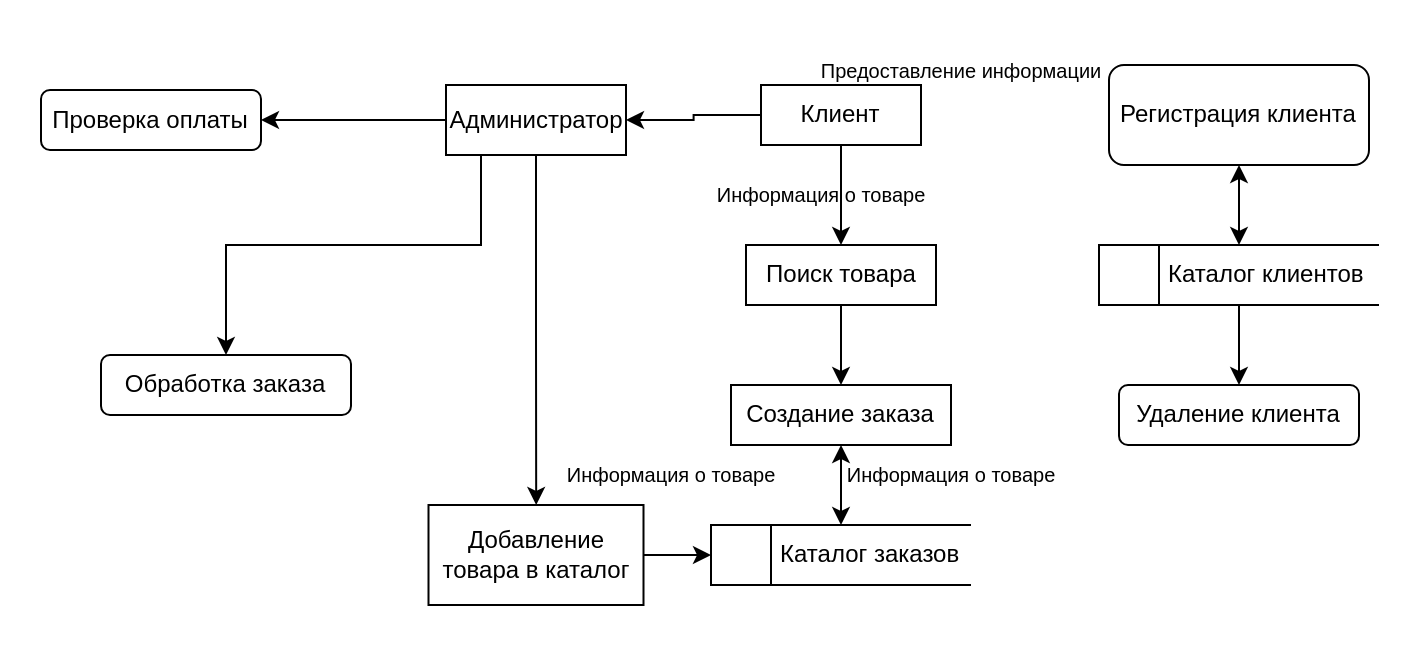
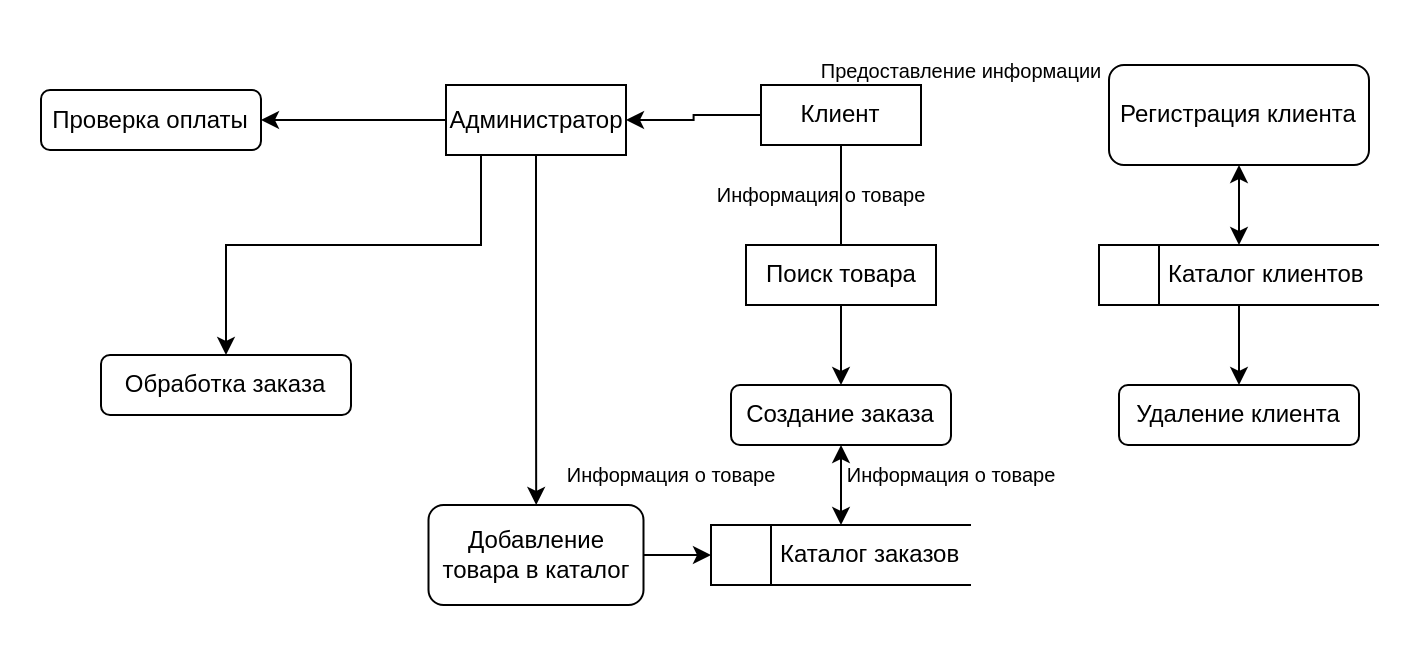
  <mxCell id="0" />
  <mxCell id="1" parent="0" />
- <mxCell id="2" style="edgeStyle=orthogonalEdgeStyle;rounded=0;orthogonalLoop=1;jettySize=auto;html=1;entryX=0.5;entryY=0;entryDx=0;entryDy=0;" edge="1" parent="1" source="4" target="7"><mxGeometry relative="1" as="geometry"><mxPoint x="420" y="102" as="targetPoint" /></mxGeometry></mxCell>
+ <mxCell id="2" style="edgeStyle=orthogonalEdgeStyle;rounded=0;orthogonalLoop=1;jettySize=auto;html=1;entryX=0.5;entryY=0;entryDx=0;entryDy=0;endArrow=none;" edge="1" parent="1" source="4" target="7"><mxGeometry relative="1" as="geometry"><mxPoint x="420" y="102" as="targetPoint" /></mxGeometry></mxCell>
  <mxCell id="3" style="edgeStyle=orthogonalEdgeStyle;rounded=0;orthogonalLoop=1;jettySize=auto;html=1;" edge="1" parent="1" source="4" target="18"><mxGeometry relative="1" as="geometry" /></mxCell>
  <mxCell id="4" value="Клиент" style="shape=rectangle;whiteSpace=wrap;" parent="1" vertex="1"><mxGeometry x="380" y="42" width="80" height="30" as="geometry" /></mxCell>
  <mxCell id="5" value="&amp;nbsp; &amp;nbsp; &amp;nbsp; &amp;nbsp; &amp;nbsp;Каталог заказов" style="html=1;dashed=0;whiteSpace=wrap;shape=mxgraph.dfd.dataStoreID;align=left;spacingLeft=3;points=[[0,0],[0.5,0],[1,0],[0,0.5],[1,0.5],[0,1],[0.5,1],[1,1]];" vertex="1" parent="1"><mxGeometry x="355" y="262" width="130" height="30" as="geometry" /></mxCell>
  <mxCell id="6" style="edgeStyle=orthogonalEdgeStyle;rounded=0;orthogonalLoop=1;jettySize=auto;html=1;exitX=0.5;exitY=1;exitDx=0;exitDy=0;" edge="1" parent="1" source="7" target="12"><mxGeometry relative="1" as="geometry" /></mxCell>
  <mxCell id="7" value="Поиск товара" style="whiteSpace=wrap;html=1;rounded=0;" vertex="1" parent="1"><mxGeometry x="372.5" y="122" width="95" height="30" as="geometry" /></mxCell>
  <mxCell id="8" value="Регистрация клиента" style="rounded=1;whiteSpace=wrap;html=1;" vertex="1" parent="1"><mxGeometry x="554" y="32" width="130" height="50" as="geometry" /></mxCell>
  <mxCell id="9" style="edgeStyle=orthogonalEdgeStyle;rounded=0;orthogonalLoop=1;jettySize=auto;html=1;exitX=0.5;exitY=1;exitDx=0;exitDy=0;" edge="1" parent="1" source="10" target="11"><mxGeometry relative="1" as="geometry" /></mxCell>
  <mxCell id="10" value="&amp;nbsp; &amp;nbsp; &amp;nbsp; &amp;nbsp; &amp;nbsp;Каталог клиентов" style="html=1;dashed=0;whiteSpace=wrap;shape=mxgraph.dfd.dataStoreID;align=left;spacingLeft=3;points=[[0,0],[0.5,0],[1,0],[0,0.5],[1,0.5],[0,1],[0.5,1],[1,1]];" vertex="1" parent="1"><mxGeometry x="549" y="122" width="140" height="30" as="geometry" /></mxCell>
  <mxCell id="11" value="Удаление клиента" style="rounded=1;whiteSpace=wrap;html=1;" vertex="1" parent="1"><mxGeometry x="559" y="192" width="120" height="30" as="geometry" /></mxCell>
- <mxCell id="12" value="Создание заказа" style="whiteSpace=wrap;html=1;rounded=0;" vertex="1" parent="1"><mxGeometry x="365" y="192" width="110" height="30" as="geometry" /></mxCell>
+ <mxCell id="12" value="Создание заказа" style="rounded=1;whiteSpace=wrap;html=1;" vertex="1" parent="1"><mxGeometry x="365" y="192" width="110" height="30" as="geometry" /></mxCell>
  <mxCell id="13" value="" style="endArrow=classic;startArrow=classic;html=1;rounded=0;entryX=0.5;entryY=1;entryDx=0;entryDy=0;" edge="1" parent="1" source="5" target="12"><mxGeometry width="50" height="50" relative="1" as="geometry"><mxPoint x="600" y="262" as="sourcePoint" /><mxPoint x="650" y="212" as="targetPoint" /></mxGeometry></mxCell>
  <mxCell id="14" value="" style="endArrow=classic;startArrow=classic;html=1;rounded=0;entryX=0.5;entryY=1;entryDx=0;entryDy=0;" edge="1" parent="1" source="10" target="8"><mxGeometry width="50" height="50" relative="1" as="geometry"><mxPoint x="600" y="262" as="sourcePoint" /><mxPoint x="650" y="212" as="targetPoint" /></mxGeometry></mxCell>
  <mxCell id="15" style="edgeStyle=orthogonalEdgeStyle;rounded=0;orthogonalLoop=1;jettySize=auto;html=1;entryX=0.5;entryY=0;entryDx=0;entryDy=0;" edge="1" parent="1" source="18" target="19"><mxGeometry relative="1" as="geometry"><Array as="points"><mxPoint x="240" y="122" /><mxPoint x="113" y="122" /></Array></mxGeometry></mxCell>
  <mxCell id="16" style="edgeStyle=orthogonalEdgeStyle;rounded=0;orthogonalLoop=1;jettySize=auto;html=1;exitX=0;exitY=0.5;exitDx=0;exitDy=0;entryX=1;entryY=0.5;entryDx=0;entryDy=0;" edge="1" parent="1" source="18" target="20"><mxGeometry relative="1" as="geometry" /></mxCell>
  <mxCell id="17" style="edgeStyle=orthogonalEdgeStyle;rounded=0;orthogonalLoop=1;jettySize=auto;html=1;" edge="1" parent="1" source="18" target="22"><mxGeometry relative="1" as="geometry" /></mxCell>
  <mxCell id="18" value="Администратор" style="rounded=0;whiteSpace=wrap;html=1;" vertex="1" parent="1"><mxGeometry x="222.5" y="42" width="90" height="35" as="geometry" /></mxCell>
  <mxCell id="19" value="Обработка заказа" style="rounded=1;whiteSpace=wrap;html=1;" vertex="1" parent="1"><mxGeometry x="50" y="177" width="125" height="30" as="geometry" /></mxCell>
  <mxCell id="20" value="Проверка оплаты" style="rounded=1;whiteSpace=wrap;html=1;" vertex="1" parent="1"><mxGeometry x="20" y="44.5" width="110" height="30" as="geometry" /></mxCell>
  <mxCell id="21" style="edgeStyle=orthogonalEdgeStyle;rounded=0;orthogonalLoop=1;jettySize=auto;html=1;" edge="1" parent="1" source="22" target="5"><mxGeometry relative="1" as="geometry" /></mxCell>
- <mxCell id="22" value="Добавление товара в каталог" style="whiteSpace=wrap;html=1;rounded=0;" vertex="1" parent="1"><mxGeometry x="213.75" y="252" width="107.5" height="50" as="geometry" /></mxCell>
+ <mxCell id="22" value="Добавление товара в каталог" style="rounded=1;whiteSpace=wrap;html=1;" vertex="1" parent="1"><mxGeometry x="213.75" y="252" width="107.5" height="50" as="geometry" /></mxCell>
  <mxCell id="23" value="&lt;font style=&quot;font-size: 10px;&quot;&gt;Информация о товаре&lt;/font&gt;" style="text;html=1;align=center;verticalAlign=middle;resizable=0;points=[];autosize=1;strokeColor=none;fillColor=none;" vertex="1" parent="1"><mxGeometry y="222" width="130" height="30" as="geometry" x="270" /></mxCell>
  <mxCell id="24" value="&lt;font style=&quot;font-size: 10px;&quot;&gt;Информация о товаре&lt;/font&gt;" style="text;html=1;align=center;verticalAlign=middle;resizable=0;points=[];autosize=1;strokeColor=none;fillColor=none;" vertex="1" parent="1"><mxGeometry x="410" y="222" width="130" height="30" as="geometry" /></mxCell>
  <mxCell id="25" value="&lt;font style=&quot;font-size: 10px;&quot;&gt;Предоставление информации&lt;/font&gt;" style="text;html=1;align=center;verticalAlign=middle;resizable=0;points=[];autosize=1;strokeColor=none;fillColor=none;" vertex="1" parent="1"><mxGeometry x="400" y="20" width="160" height="30" as="geometry" /></mxCell>
  <mxCell id="26" value="&lt;font style=&quot;font-size: 10px;&quot;&gt;Информация о товаре&lt;/font&gt;" style="text;html=1;align=center;verticalAlign=middle;resizable=0;points=[];autosize=1;strokeColor=none;fillColor=none;" vertex="1" parent="1"><mxGeometry x="345" y="82" width="130" height="30" as="geometry" /></mxCell>
